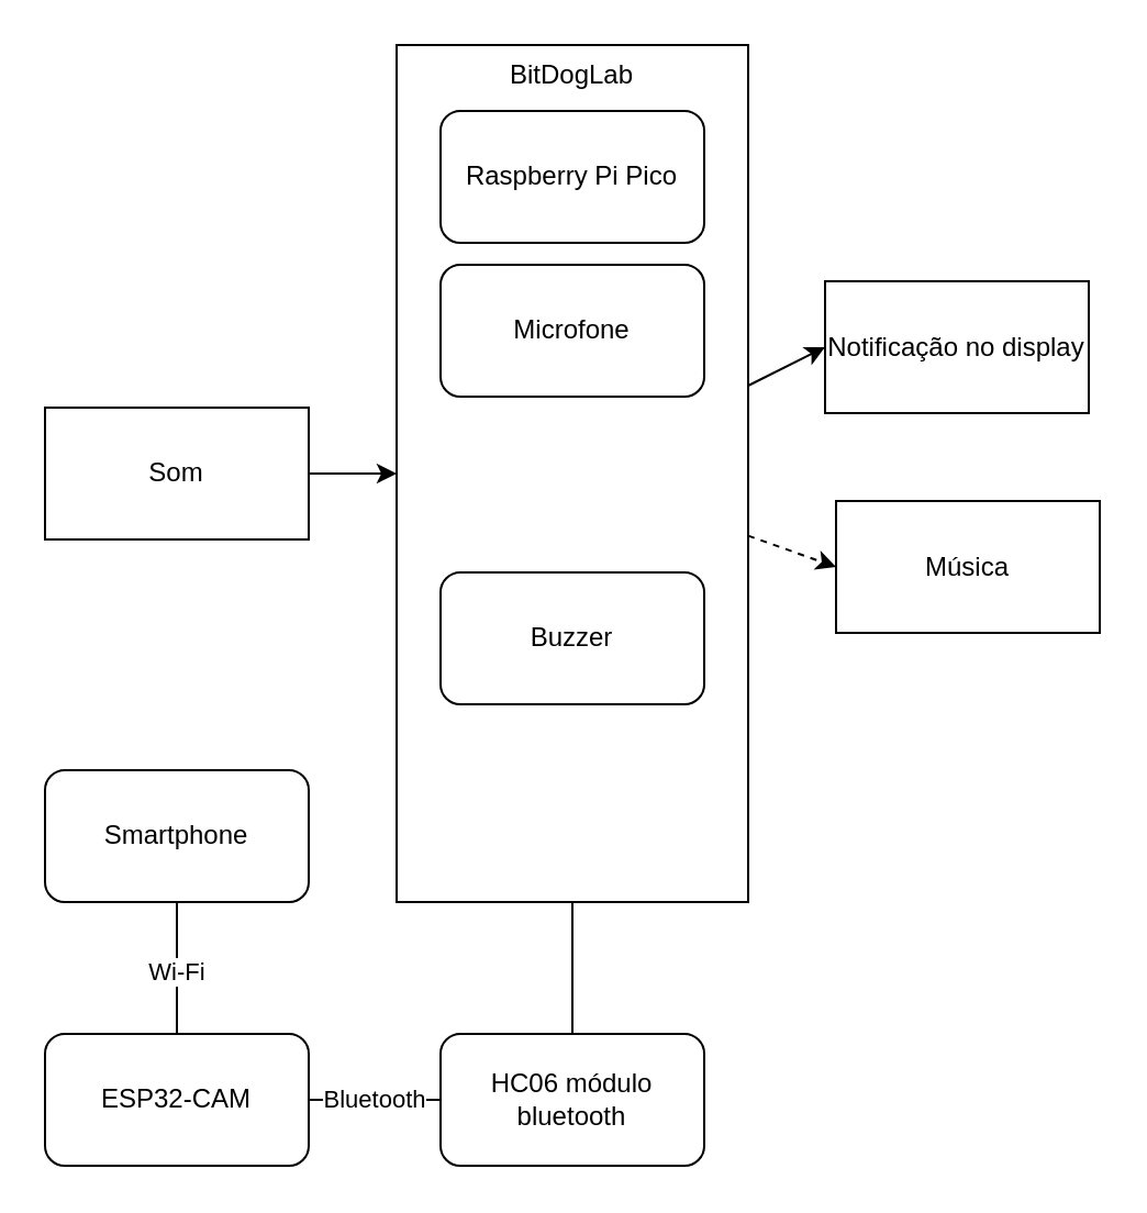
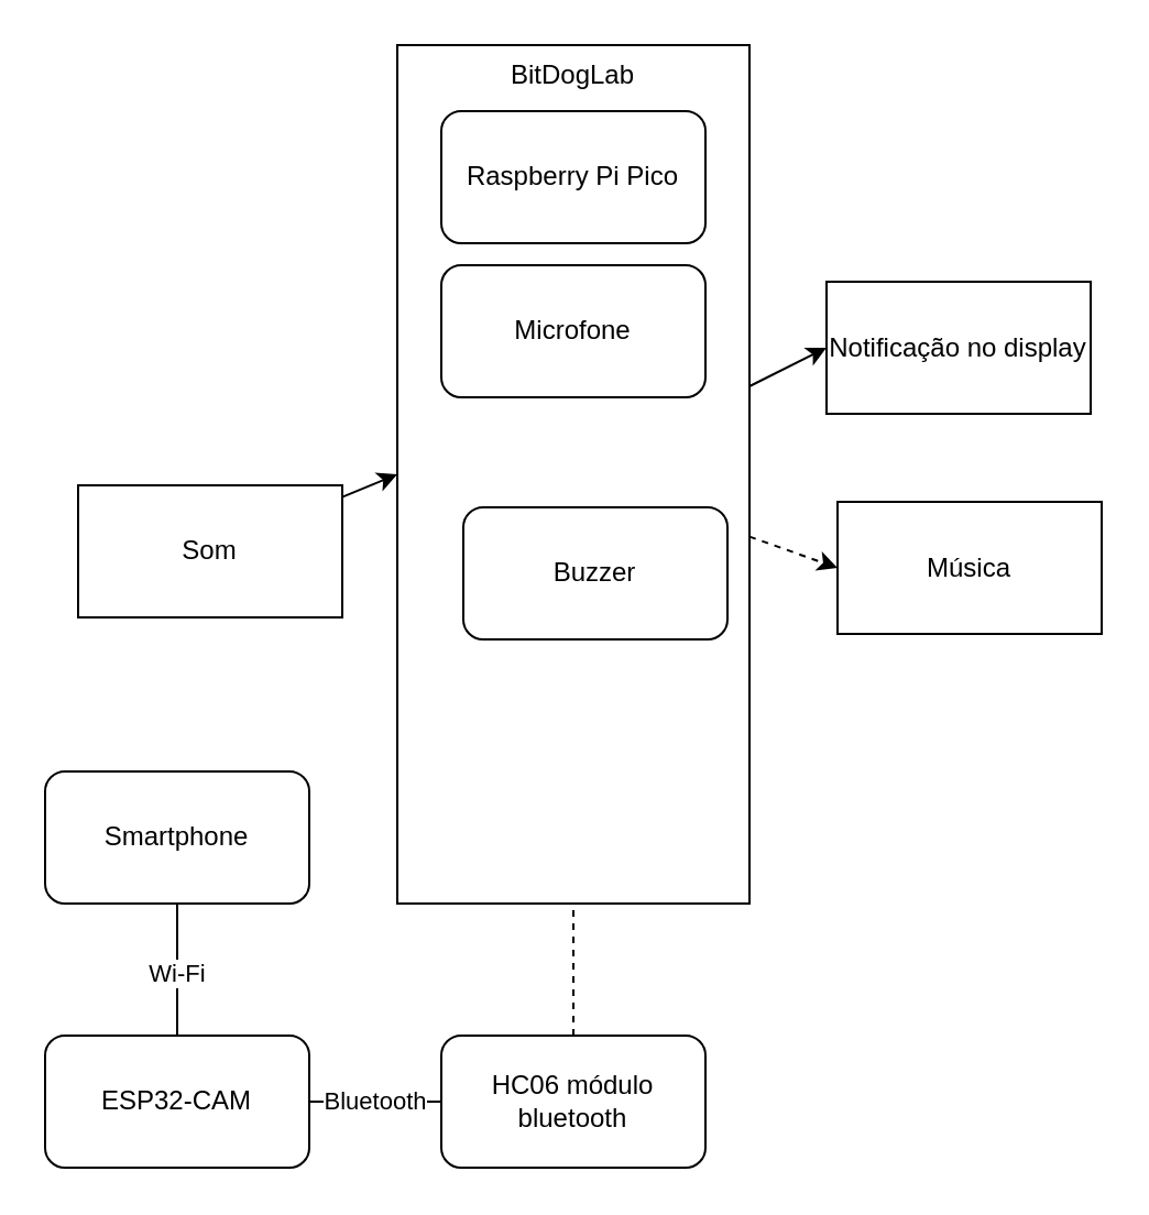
  <mxCell id="0" />
  <mxCell id="1" parent="0" />
  <mxCell id="2" style="edgeStyle=none;html=1;entryX=0;entryY=0.5;entryDx=0;entryDy=0;" parent="1" source="4" target="10" edge="1"><mxGeometry relative="1" as="geometry" /></mxCell>
  <mxCell id="3" style="edgeStyle=none;html=1;entryX=0;entryY=0.5;entryDx=0;entryDy=0;dashed=1;" parent="1" source="4" target="11" edge="1"><mxGeometry relative="1" as="geometry" /></mxCell>
  <mxCell id="4" value="BitDogLab" style="rounded=0;whiteSpace=wrap;html=1;verticalAlign=top;" parent="1" vertex="1"><mxGeometry x="180" y="20" width="160" height="390" as="geometry" /></mxCell>
  <mxCell id="5" value="Raspberry Pi Pico" style="rounded=1;whiteSpace=wrap;html=1;" parent="1" vertex="1"><mxGeometry x="200" y="50" width="120" height="60" as="geometry" /></mxCell>
  <mxCell id="6" value="Microfone" style="rounded=1;whiteSpace=wrap;html=1;" parent="1" vertex="1"><mxGeometry x="200" y="120" width="120" height="60" as="geometry" /></mxCell>
- <mxCell id="7" value="Buzzer" style="rounded=1;whiteSpace=wrap;html=1;" parent="1" vertex="1"><mxGeometry x="200" y="260" width="120" height="60" as="geometry" /></mxCell>
+ <mxCell id="7" value="Buzzer" style="rounded=1;whiteSpace=wrap;html=1;" parent="1" vertex="1"><mxGeometry x="210" y="230" width="120" height="60" as="geometry" /></mxCell>
  <mxCell id="8" style="edgeStyle=none;html=1;entryX=0;entryY=0.5;entryDx=0;entryDy=0;" parent="1" source="9" target="4" edge="1"><mxGeometry relative="1" as="geometry" /></mxCell>
- <mxCell id="9" value="Som" style="rounded=0;whiteSpace=wrap;html=1;" parent="1" vertex="1"><mxGeometry y="185" width="120" height="60" as="geometry" x="20" /></mxCell>
+ <mxCell id="9" value="Som" style="rounded=0;whiteSpace=wrap;html=1;" parent="1" vertex="1"><mxGeometry x="35" y="220" width="120" height="60" as="geometry" /></mxCell>
  <mxCell id="10" value="Notificação no display" style="rounded=0;whiteSpace=wrap;html=1;" parent="1" vertex="1"><mxGeometry x="375" y="127.5" width="120" height="60" as="geometry" /></mxCell>
  <mxCell id="11" value="Música" style="rounded=0;whiteSpace=wrap;html=1;" parent="1" vertex="1"><mxGeometry x="380" y="227.5" width="120" height="60" as="geometry" /></mxCell>
- <mxCell id="12" style="edgeStyle=none;html=1;entryX=0.5;entryY=1;entryDx=0;entryDy=0;endArrow=none;endFill=0;" edge="1" parent="1" source="13" target="4"><mxGeometry relative="1" as="geometry" /></mxCell>
+ <mxCell id="12" style="edgeStyle=none;html=1;entryX=0.5;entryY=1;entryDx=0;entryDy=0;endArrow=none;endFill=0;dashed=1;" edge="1" parent="1" source="13" target="4"><mxGeometry relative="1" as="geometry" /></mxCell>
  <mxCell id="13" value="HC06 módulo bluetooth" style="rounded=1;whiteSpace=wrap;html=1;" vertex="1" parent="1"><mxGeometry x="200" y="470" width="120" height="60" as="geometry" /></mxCell>
  <mxCell id="14" style="edgeStyle=none;html=1;entryX=0;entryY=0.5;entryDx=0;entryDy=0;endArrow=none;endFill=0;" edge="1" parent="1" source="16" target="13"><mxGeometry relative="1" as="geometry" /></mxCell>
  <mxCell id="15" value="Bluetooth" style="edgeLabel;html=1;align=center;verticalAlign=middle;resizable=0;points=[];" vertex="1" connectable="0" parent="14"><mxGeometry x="-0.047" y="1" relative="1" as="geometry"><mxPoint as="offset" /></mxGeometry></mxCell>
  <mxCell id="16" value="ESP32-CAM" style="rounded=1;whiteSpace=wrap;html=1;" vertex="1" parent="1"><mxGeometry y="470" width="120" height="60" as="geometry" x="20" /></mxCell>
  <mxCell id="17" style="edgeStyle=none;html=1;entryX=0.5;entryY=0;entryDx=0;entryDy=0;endArrow=none;endFill=0;" edge="1" parent="1" source="19" target="16"><mxGeometry relative="1" as="geometry" /></mxCell>
  <mxCell id="18" value="Wi-Fi" style="edgeLabel;html=1;align=center;verticalAlign=middle;resizable=0;points=[];" vertex="1" connectable="0" parent="17"><mxGeometry x="0.047" y="-1" relative="1" as="geometry"><mxPoint as="offset" /></mxGeometry></mxCell>
  <mxCell id="19" value="Smartphone" style="rounded=1;whiteSpace=wrap;html=1;" vertex="1" parent="1"><mxGeometry y="350" width="120" height="60" as="geometry" x="20" /></mxCell>
